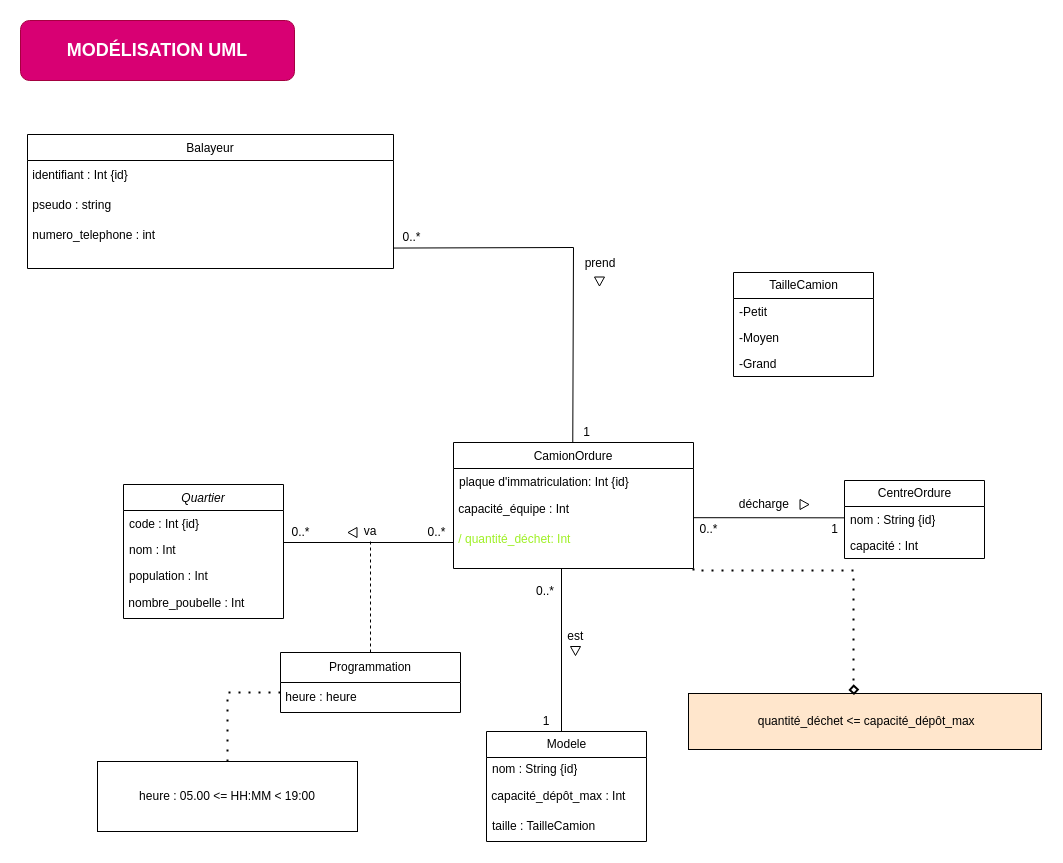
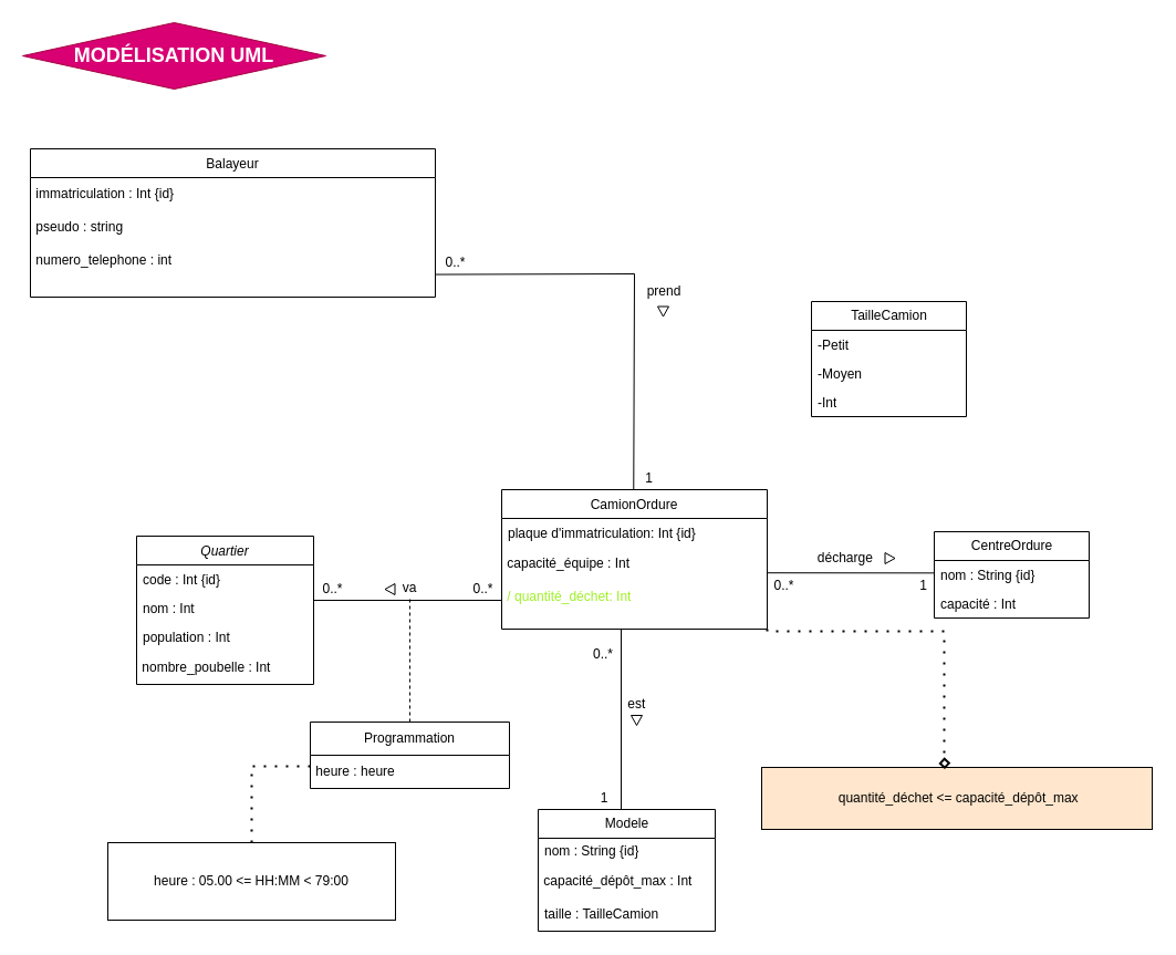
  <mxCell id="0" />
  <mxCell id="1" parent="0" />
  <mxCell id="2" value="Quartier" style="swimlane;fontStyle=2;align=center;verticalAlign=top;childLayout=stackLayout;horizontal=1;startSize=26;horizontalStack=0;resizeParent=1;resizeLast=0;collapsible=1;marginBottom=0;rounded=0;shadow=0;strokeWidth=1;" parent="1" vertex="1"><mxGeometry x="123" y="484" width="160" height="134" as="geometry"><mxRectangle x="220" y="120" width="160" height="26" as="alternateBounds" /></mxGeometry></mxCell>
  <mxCell id="3" value="code : Int {id}" style="text;align=left;verticalAlign=top;spacingLeft=4;spacingRight=4;overflow=hidden;rotatable=0;points=[[0,0.5],[1,0.5]];portConstraint=eastwest;rounded=0;shadow=0;html=0;" parent="2" vertex="1"><mxGeometry y="26" width="160" height="26" as="geometry" /></mxCell>
  <mxCell id="4" value="nom : Int" style="text;align=left;verticalAlign=top;spacingLeft=4;spacingRight=4;overflow=hidden;rotatable=0;points=[[0,0.5],[1,0.5]];portConstraint=eastwest;" parent="2" vertex="1"><mxGeometry y="52" width="160" height="26" as="geometry" /></mxCell>
  <mxCell id="5" value="population : Int " style="text;align=left;verticalAlign=top;spacingLeft=4;spacingRight=4;overflow=hidden;rotatable=0;points=[[0,0.5],[1,0.5]];portConstraint=eastwest;rounded=0;shadow=0;html=0;" parent="2" vertex="1"><mxGeometry y="78" width="160" height="26" as="geometry" /></mxCell>
  <mxCell id="6" value="&lt;span style=&quot;&quot;&gt;&amp;nbsp;nombre_poubelle : Int&lt;/span&gt;" style="text;html=1;align=left;verticalAlign=middle;resizable=0;points=[];autosize=1;strokeColor=none;fillColor=none;" parent="2" vertex="1"><mxGeometry y="104" width="160" height="30" as="geometry" /></mxCell>
  <mxCell id="7" style="edgeStyle=orthogonalEdgeStyle;rounded=0;orthogonalLoop=1;jettySize=auto;html=1;exitX=0.5;exitY=1;exitDx=0;exitDy=0;endArrow=none;endFill=0;" parent="1" edge="1"><mxGeometry relative="1" as="geometry"><mxPoint x="561" y="568" as="sourcePoint" /><mxPoint x="561" y="731" as="targetPoint" /><Array as="points"><mxPoint x="561" y="731" /><mxPoint x="560" y="731" /></Array></mxGeometry></mxCell>
  <mxCell id="8" value="CamionOrdure" style="swimlane;fontStyle=0;align=center;verticalAlign=top;childLayout=stackLayout;horizontal=1;startSize=26;horizontalStack=0;resizeParent=1;resizeLast=0;collapsible=1;marginBottom=0;rounded=0;shadow=0;strokeWidth=1;" parent="1" vertex="1"><mxGeometry x="453" y="442" width="240" height="126" as="geometry"><mxRectangle x="130" y="380" width="160" height="26" as="alternateBounds" /></mxGeometry></mxCell>
  <mxCell id="9" value="plaque d'immatriculation: Int {id}" style="text;align=left;verticalAlign=top;spacingLeft=4;spacingRight=4;overflow=hidden;rotatable=0;points=[[0,0.5],[1,0.5]];portConstraint=eastwest;" parent="8" vertex="1"><mxGeometry y="26" width="240" height="26" as="geometry" /></mxCell>
  <mxCell id="10" value="&amp;nbsp;capacité_équipe : Int&amp;nbsp;" style="text;html=1;align=left;verticalAlign=middle;resizable=0;points=[];autosize=1;strokeColor=none;fillColor=none;" parent="8" vertex="1"><mxGeometry y="52" width="240" height="30" as="geometry" /></mxCell>
  <mxCell id="11" value="&lt;font color=&quot;#9ff026&quot;&gt;&amp;nbsp;/ quantité_déchet: Int&amp;nbsp;&lt;/font&gt;" style="text;html=1;align=left;verticalAlign=middle;resizable=0;points=[];autosize=1;strokeColor=none;fillColor=none;" parent="8" vertex="1"><mxGeometry y="82" width="240" height="30" as="geometry" /></mxCell>
  <mxCell id="12" value="Balayeur&#10;" style="swimlane;fontStyle=0;align=center;verticalAlign=top;childLayout=stackLayout;horizontal=1;startSize=26;horizontalStack=0;resizeParent=1;resizeLast=0;collapsible=1;marginBottom=0;rounded=0;shadow=0;strokeWidth=1;" parent="1" vertex="1"><mxGeometry x="27" y="134" width="366" height="134" as="geometry"><mxRectangle x="340" y="380" width="170" height="26" as="alternateBounds" /></mxGeometry></mxCell>
- <mxCell id="13" value="&amp;nbsp;identifiant : Int {id}" style="text;html=1;align=left;verticalAlign=middle;resizable=0;points=[];autosize=1;strokeColor=none;fillColor=none;" parent="12" vertex="1"><mxGeometry y="26" width="366" height="30" as="geometry" /></mxCell>
+ <mxCell id="13" value="&amp;nbsp;immatriculation : Int {id}" style="text;html=1;align=left;verticalAlign=middle;resizable=0;points=[];autosize=1;strokeColor=none;fillColor=none;" parent="12" vertex="1"><mxGeometry y="26" width="366" height="30" as="geometry" /></mxCell>
  <mxCell id="14" value="&amp;nbsp;pseudo : string&amp;nbsp;" style="text;html=1;align=left;verticalAlign=middle;resizable=0;points=[];autosize=1;strokeColor=none;fillColor=none;" parent="12" vertex="1"><mxGeometry y="56" width="366" height="30" as="geometry" /></mxCell>
  <mxCell id="15" value="&amp;nbsp;numero_telephone : int" style="text;html=1;align=left;verticalAlign=middle;resizable=0;points=[];autosize=1;strokeColor=none;fillColor=none;" parent="12" vertex="1"><mxGeometry y="86" width="366" height="30" as="geometry" /></mxCell>
  <mxCell id="16" value="" style="endArrow=none;html=1;rounded=0;" parent="1" edge="1"><mxGeometry width="50" height="50" relative="1" as="geometry"><mxPoint x="313" y="762" as="sourcePoint" /><mxPoint x="313" y="762" as="targetPoint" /></mxGeometry></mxCell>
  <mxCell id="17" value="CentreOrdure" style="swimlane;fontStyle=0;childLayout=stackLayout;horizontal=1;startSize=26;fillColor=none;horizontalStack=0;resizeParent=1;resizeParentMax=0;resizeLast=0;collapsible=1;marginBottom=0;html=1;" parent="1" vertex="1"><mxGeometry x="844" y="480" width="140" height="78" as="geometry" /></mxCell>
  <mxCell id="18" value="nom : String {id}" style="text;strokeColor=none;fillColor=none;align=left;verticalAlign=top;spacingLeft=4;spacingRight=4;overflow=hidden;rotatable=0;points=[[0,0.5],[1,0.5]];portConstraint=eastwest;whiteSpace=wrap;html=1;" parent="17" vertex="1"><mxGeometry y="26" width="140" height="26" as="geometry" /></mxCell>
  <mxCell id="19" value="capacité : Int" style="text;strokeColor=none;fillColor=none;align=left;verticalAlign=top;spacingLeft=4;spacingRight=4;overflow=hidden;rotatable=0;points=[[0,0.5],[1,0.5]];portConstraint=eastwest;whiteSpace=wrap;html=1;" parent="17" vertex="1"><mxGeometry y="52" width="140" height="26" as="geometry" /></mxCell>
  <mxCell id="20" value="Modele" style="swimlane;fontStyle=0;childLayout=stackLayout;horizontal=1;startSize=26;fillColor=none;horizontalStack=0;resizeParent=1;resizeParentMax=0;resizeLast=0;collapsible=1;marginBottom=0;html=1;" parent="1" vertex="1"><mxGeometry x="486" y="731" width="160" height="110" as="geometry" /></mxCell>
  <mxCell id="21" value="nom : String {id}" style="text;strokeColor=none;fillColor=none;align=left;verticalAlign=middle;spacingLeft=4;spacingRight=4;overflow=hidden;rotatable=0;points=[[0,0.5],[1,0.5]];portConstraint=eastwest;whiteSpace=wrap;html=1;" parent="20" vertex="1"><mxGeometry y="26" width="160" height="24" as="geometry" /></mxCell>
  <mxCell id="22" value="&amp;nbsp;capacité_dépôt_max : Int" style="text;html=1;align=left;verticalAlign=middle;resizable=0;points=[];autosize=1;strokeColor=none;fillColor=none;" parent="20" vertex="1"><mxGeometry y="50" width="160" height="30" as="geometry" /></mxCell>
  <mxCell id="23" value="taille : TailleCamion" style="text;strokeColor=none;fillColor=none;align=left;verticalAlign=middle;spacingLeft=4;spacingRight=4;overflow=hidden;rotatable=0;points=[[0,0.5],[1,0.5]];portConstraint=eastwest;horizontal=1;html=1;spacing=2;whiteSpace=wrap;" parent="20" vertex="1"><mxGeometry y="80" width="160" height="30" as="geometry" /></mxCell>
  <mxCell id="24" value="TailleCamion" style="swimlane;fontStyle=0;childLayout=stackLayout;horizontal=1;startSize=26;fillColor=none;horizontalStack=0;resizeParent=1;resizeParentMax=0;resizeLast=0;collapsible=1;marginBottom=0;html=1;" parent="1" vertex="1"><mxGeometry x="733" y="272" width="140" height="104" as="geometry" /></mxCell>
  <mxCell id="25" value="-Petit" style="text;strokeColor=none;fillColor=none;align=left;verticalAlign=top;spacingLeft=4;spacingRight=4;overflow=hidden;rotatable=0;points=[[0,0.5],[1,0.5]];portConstraint=eastwest;whiteSpace=wrap;html=1;" parent="24" vertex="1"><mxGeometry y="26" width="140" height="26" as="geometry" /></mxCell>
  <mxCell id="26" value="-Moyen" style="text;strokeColor=none;fillColor=none;align=left;verticalAlign=top;spacingLeft=4;spacingRight=4;overflow=hidden;rotatable=0;points=[[0,0.5],[1,0.5]];portConstraint=eastwest;whiteSpace=wrap;html=1;" parent="24" vertex="1"><mxGeometry y="52" width="140" height="26" as="geometry" /></mxCell>
- <mxCell id="27" value="-Grand" style="text;strokeColor=none;fillColor=none;align=left;verticalAlign=top;spacingLeft=4;spacingRight=4;overflow=hidden;rotatable=0;points=[[0,0.5],[1,0.5]];portConstraint=eastwest;whiteSpace=wrap;html=1;" parent="24" vertex="1"><mxGeometry y="78" width="140" height="26" as="geometry" /></mxCell>
+ <mxCell id="27" value="-Int" style="text;strokeColor=none;fillColor=none;align=left;verticalAlign=top;spacingLeft=4;spacingRight=4;overflow=hidden;rotatable=0;points=[[0,0.5],[1,0.5]];portConstraint=eastwest;whiteSpace=wrap;html=1;" parent="24" vertex="1"><mxGeometry y="78" width="140" height="26" as="geometry" /></mxCell>
  <mxCell id="28" value="" style="endArrow=none;html=1;rounded=0;exitX=1.001;exitY=0.752;exitDx=0;exitDy=0;exitPerimeter=0;entryX=0.076;entryY=1.1;entryDx=0;entryDy=0;entryPerimeter=0;endFill=0;" parent="1" edge="1"><mxGeometry width="50" height="50" relative="1" as="geometry"><mxPoint x="393.366" y="247.56" as="sourcePoint" /><mxPoint x="572.28" y="442" as="targetPoint" /><Array as="points"><mxPoint x="573" y="247" /></Array></mxGeometry></mxCell>
  <mxCell id="29" value="" style="endArrow=none;html=1;rounded=0;exitX=0;exitY=0;exitDx=0;exitDy=0;endFill=0;" parent="1" edge="1"><mxGeometry width="50" height="50" relative="1" as="geometry"><mxPoint x="453" y="542" as="sourcePoint" /><mxPoint x="283" y="542" as="targetPoint" /></mxGeometry></mxCell>
  <mxCell id="30" value="prend" style="text;html=1;align=center;verticalAlign=middle;whiteSpace=wrap;rounded=0;" parent="1" vertex="1"><mxGeometry x="570" y="248" width="60" height="30" as="geometry" /></mxCell>
  <mxCell id="31" value="va" style="text;html=1;align=center;verticalAlign=middle;whiteSpace=wrap;rounded=0;" parent="1" vertex="1"><mxGeometry x="340" y="516" width="60" height="30" as="geometry" /></mxCell>
  <mxCell id="32" value="est&amp;nbsp;" style="text;html=1;align=center;verticalAlign=middle;whiteSpace=wrap;rounded=0;" parent="1" vertex="1"><mxGeometry x="537" y="620.5" width="80" height="30" as="geometry" /></mxCell>
  <mxCell id="33" value="0..*" style="text;html=1;align=center;verticalAlign=middle;whiteSpace=wrap;rounded=0;" parent="1" vertex="1"><mxGeometry x="525" y="576" width="40" height="30" as="geometry" /></mxCell>
  <mxCell id="34" value="" style="endArrow=none;html=1;rounded=0;exitX=1;exitY=0.473;exitDx=0;exitDy=0;exitPerimeter=0;entryX=-0.001;entryY=0.436;entryDx=0;entryDy=0;entryPerimeter=0;endFill=0;" parent="1" target="18" edge="1"><mxGeometry width="50" height="50" relative="1" as="geometry"><mxPoint x="693" y="517.19" as="sourcePoint" /><mxPoint x="882.14" y="517" as="targetPoint" /></mxGeometry></mxCell>
  <mxCell id="35" value="1" style="text;html=1;align=center;verticalAlign=middle;whiteSpace=wrap;rounded=0;" parent="1" vertex="1"><mxGeometry x="516" y="706" width="60" height="30" as="geometry" /></mxCell>
  <mxCell id="36" value="0..*" style="text;html=1;align=center;verticalAlign=middle;resizable=0;points=[];autosize=1;strokeColor=none;fillColor=none;" parent="1" vertex="1"><mxGeometry x="280" y="517" width="40" height="30" as="geometry" /></mxCell>
  <mxCell id="37" value="0..*" style="text;html=1;align=center;verticalAlign=middle;resizable=0;points=[];autosize=1;strokeColor=none;fillColor=none;" parent="1" vertex="1"><mxGeometry x="416" y="517" width="40" height="30" as="geometry" /></mxCell>
  <mxCell id="38" value="0..*" style="text;html=1;align=center;verticalAlign=middle;resizable=0;points=[];autosize=1;strokeColor=none;fillColor=none;" parent="1" vertex="1"><mxGeometry x="391" y="222" width="40" height="30" as="geometry" /></mxCell>
  <mxCell id="39" value="décharge&lt;span style=&quot;white-space: pre;&quot;&gt;&#09;&lt;/span&gt;" style="text;html=1;align=center;verticalAlign=middle;resizable=0;points=[];autosize=1;strokeColor=none;fillColor=none;" parent="1" vertex="1"><mxGeometry x="725" y="489" width="80" height="30" as="geometry" /></mxCell>
  <mxCell id="40" value="1" style="text;html=1;align=center;verticalAlign=middle;resizable=0;points=[];autosize=1;strokeColor=none;fillColor=none;" parent="1" vertex="1"><mxGeometry x="819" y="514" width="30" height="30" as="geometry" /></mxCell>
  <mxCell id="41" value="0..*" style="text;html=1;align=center;verticalAlign=middle;resizable=0;points=[];autosize=1;strokeColor=none;fillColor=none;" parent="1" vertex="1"><mxGeometry x="688" y="514" width="40" height="30" as="geometry" /></mxCell>
  <mxCell id="42" value="1" style="text;html=1;align=center;verticalAlign=middle;resizable=0;points=[];autosize=1;strokeColor=none;fillColor=none;" parent="1" vertex="1"><mxGeometry x="571" y="417" width="30" height="30" as="geometry" /></mxCell>
- <mxCell id="43" value="&lt;b&gt;&lt;font style=&quot;font-size: 18px;&quot; color=&quot;#ffffff&quot;&gt;MODÉLISATION UML&lt;/font&gt;&lt;/b&gt;" style="rounded=1;whiteSpace=wrap;html=1;labelBackgroundColor=none;labelBorderColor=none;fillColor=#d80073;strokeColor=#A50040;fontColor=#ffffff;" parent="1" vertex="1"><mxGeometry x="20" width="274" height="60" as="geometry" y="20" /></mxCell>
+ <mxCell id="43" value="&lt;b&gt;&lt;font style=&quot;font-size: 18px;&quot; color=&quot;#ffffff&quot;&gt;MODÉLISATION UML&lt;/font&gt;&lt;/b&gt;" style="rhombus;whiteSpace=wrap;html=1;labelBackgroundColor=none;labelBorderColor=none;fillColor=#d80073;strokeColor=#A50040;fontColor=#ffffff;" parent="1" vertex="1"><mxGeometry x="20" width="274" height="60" as="geometry" y="20" /></mxCell>
  <mxCell id="44" value="" style="triangle;whiteSpace=wrap;html=1;rotation=90;" parent="1" vertex="1"><mxGeometry x="594.5" y="276" width="9" height="10" as="geometry" /></mxCell>
  <mxCell id="45" value="" style="triangle;whiteSpace=wrap;html=1;rotation=90;direction=north;" parent="1" vertex="1"><mxGeometry x="799" y="499.5" width="10" height="9" as="geometry" /></mxCell>
  <mxCell id="46" value="" style="triangle;whiteSpace=wrap;html=1;rotation=90;direction=south;" parent="1" vertex="1"><mxGeometry x="347" y="527.5" width="10" height="9" as="geometry" /></mxCell>
  <mxCell id="47" value="" style="triangle;whiteSpace=wrap;html=1;rotation=90;direction=east;" parent="1" vertex="1"><mxGeometry x="570.5" y="645.5" width="9" height="10" as="geometry" /></mxCell>
  <mxCell id="48" style="edgeStyle=orthogonalEdgeStyle;rounded=0;orthogonalLoop=1;jettySize=auto;html=1;endArrow=none;endFill=0;dashed=1;exitX=0.5;exitY=0;exitDx=0;exitDy=0;" parent="1" source="50" edge="1"><mxGeometry relative="1" as="geometry"><mxPoint x="369.9" y="653" as="sourcePoint" /><mxPoint x="370" y="540" as="targetPoint" /><Array as="points" /></mxGeometry></mxCell>
  <mxCell id="49" value="&lt;span style=&quot;text-align: left; text-wrap: nowrap;&quot;&gt;&amp;nbsp;quantité_déchet &amp;lt;=&amp;nbsp;&lt;/span&gt;&lt;span style=&quot;text-align: left; text-wrap: nowrap;&quot;&gt;capacité_dépôt_max&lt;/span&gt;" style="rounded=0;whiteSpace=wrap;html=1;fillColor=#ffe6cc;" parent="1" vertex="1"><mxGeometry x="688" y="693" width="353" height="56" as="geometry" /></mxCell>
  <mxCell id="50" value="Programmation" style="swimlane;fontStyle=0;childLayout=stackLayout;horizontal=1;startSize=30;horizontalStack=0;resizeParent=1;resizeParentMax=0;resizeLast=0;collapsible=1;marginBottom=0;whiteSpace=wrap;html=1;" parent="1" vertex="1"><mxGeometry x="280" y="652" width="180" height="60" as="geometry" /></mxCell>
  <mxCell id="51" value="&amp;nbsp;heure : heure" style="text;html=1;align=left;verticalAlign=middle;resizable=0;points=[];autosize=1;strokeColor=none;fillColor=none;" parent="50" vertex="1"><mxGeometry y="30" width="180" height="30" as="geometry" /></mxCell>
- <mxCell id="52" value="&lt;div&gt;heure : 05.00 &amp;lt;= HH:MM &amp;lt; 19:00&lt;/div&gt;" style="whiteSpace=wrap;html=1;" parent="1" vertex="1"><mxGeometry x="97" y="761" width="260" height="70" as="geometry" /></mxCell>
+ <mxCell id="52" value="&lt;div&gt;heure : 05.00 &amp;lt;= HH:MM &amp;lt; 79:00&lt;/div&gt;" style="whiteSpace=wrap;html=1;" parent="1" vertex="1"><mxGeometry x="97" y="761" width="260" height="70" as="geometry" /></mxCell>
  <mxCell id="53" style="edgeStyle=orthogonalEdgeStyle;rounded=0;orthogonalLoop=1;jettySize=auto;html=1;dashed=1;dashPattern=1 4;strokeWidth=2;endArrow=diamond;endFill=0;entryX=0.469;entryY=0.029;entryDx=0;entryDy=0;entryPerimeter=0;exitX=1;exitY=1;exitDx=0;exitDy=0;" parent="1" source="8" target="49" edge="1"><mxGeometry relative="1" as="geometry"><mxPoint x="873" y="800" as="targetPoint" /><mxPoint x="375.29" y="606" as="sourcePoint" /><Array as="points"><mxPoint x="693" y="570" /><mxPoint x="853" y="570" /><mxPoint x="853" y="680" /></Array></mxGeometry></mxCell>
  <mxCell id="54" style="edgeStyle=orthogonalEdgeStyle;rounded=0;orthogonalLoop=1;jettySize=auto;html=1;strokeWidth=2;dashed=1;dashPattern=1 4;endArrow=none;endFill=0;entryX=0.5;entryY=0;entryDx=0;entryDy=0;" parent="1" target="52" edge="1"><mxGeometry relative="1" as="geometry"><mxPoint x="226" y="898" as="targetPoint" /><mxPoint x="280" y="692.053" as="sourcePoint" /><Array as="points"><mxPoint x="227" y="692" /></Array></mxGeometry></mxCell>
